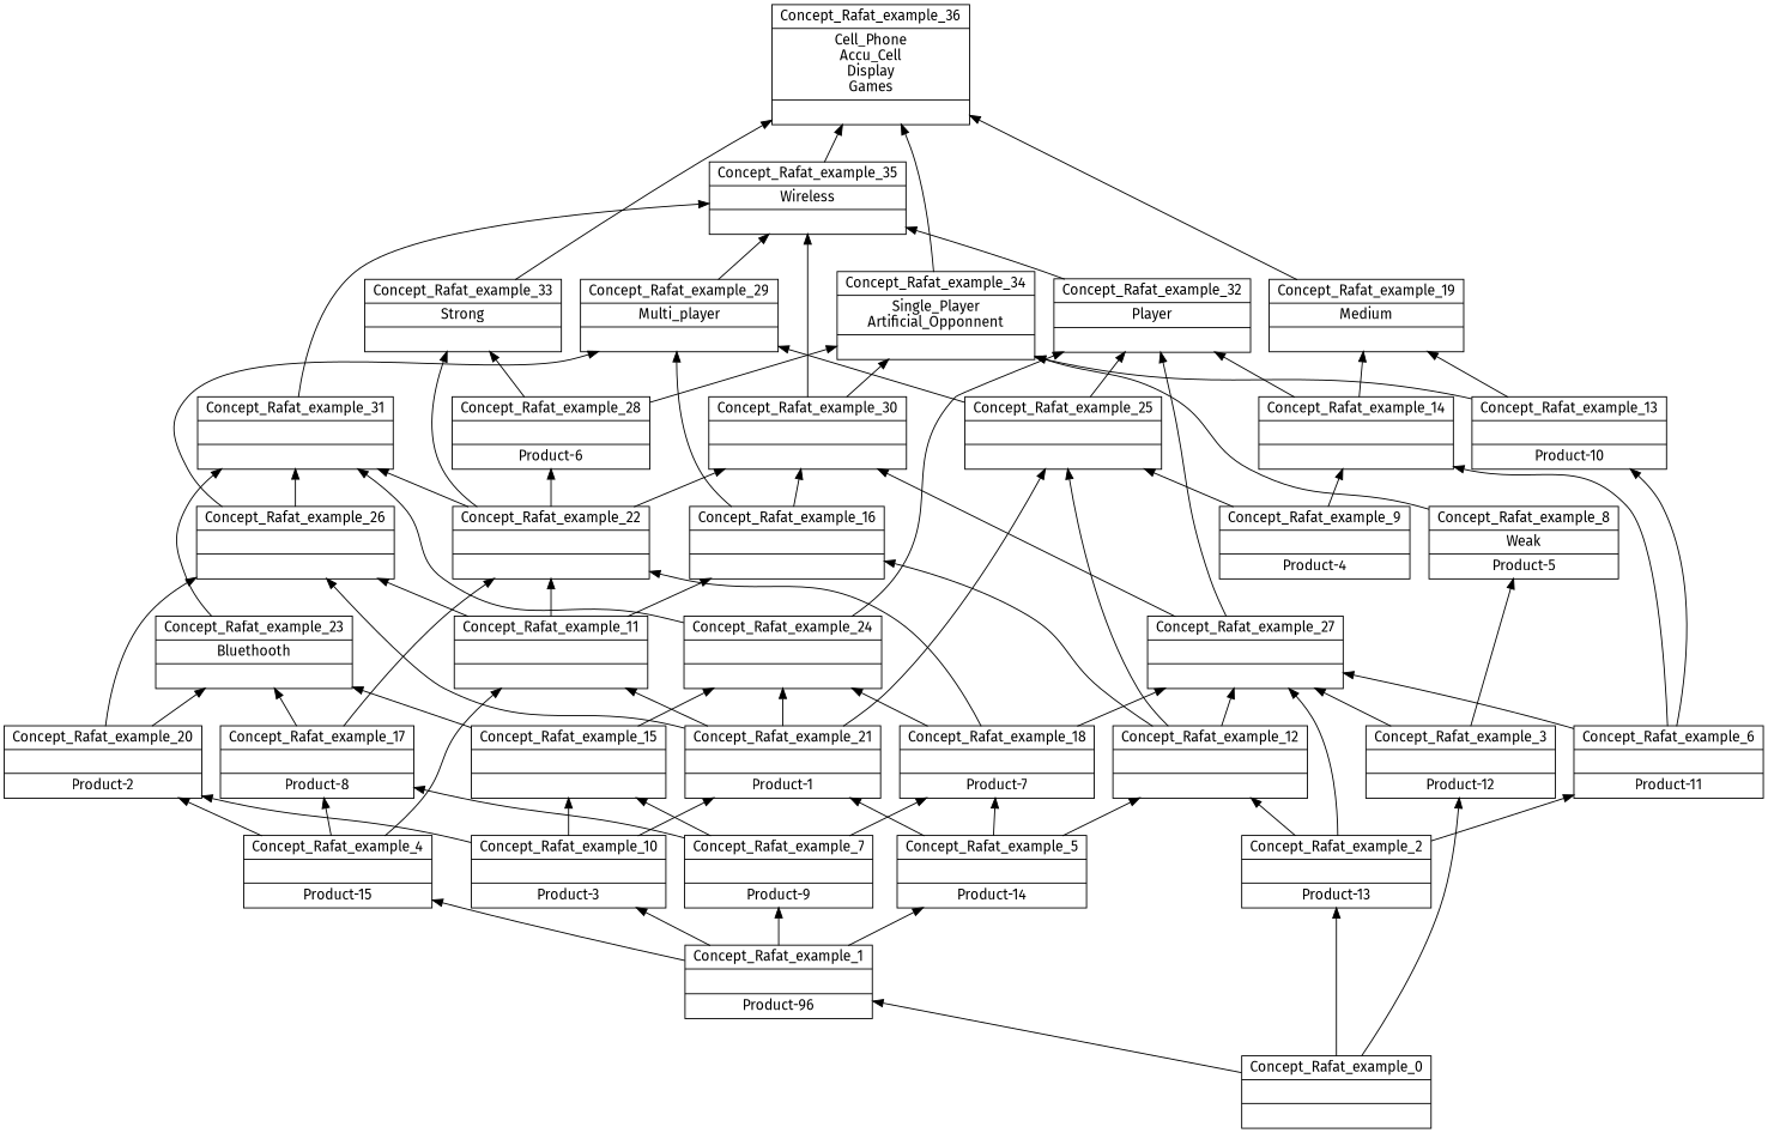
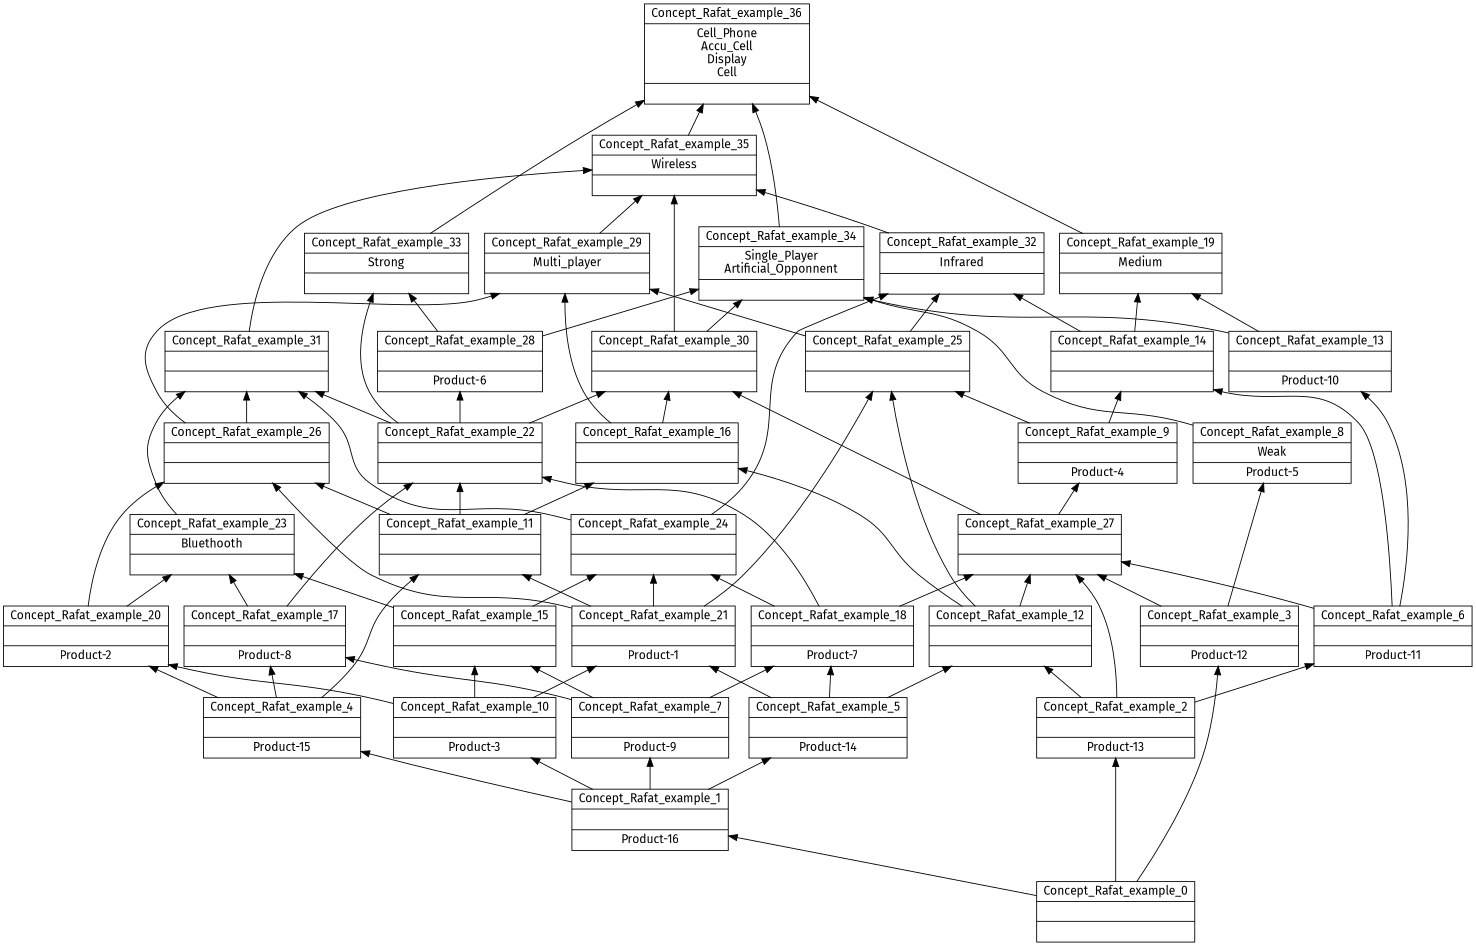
  digraph {
    fontname="Fira Sans"
    rankdir=BT
    node [fontname="Fira Sans" shape=record]
    edge [fontname="Fira Sans"]
-   n1 [label="{Concept_Rafat_example_36|Cell_Phone\nAccu_Cell\nDisplay\nGames\n|}"]
+   n1 [label="{Concept_Rafat_example_36|Cell_Phone\nAccu_Cell\nDisplay\nCell\n|}"]
    n2 [label="{Concept_Rafat_example_35|Wireless\n|}"]
-   n3 [label="{Concept_Rafat_example_32|Player\n|}"]
+   n3 [label="{Concept_Rafat_example_32|Infrared\n|}"]
    n4 [label="{Concept_Rafat_example_15||}"]
    n5 [label="{Concept_Rafat_example_23|Bluethooth\n|}"]
    n6 [label="{Concept_Rafat_example_24||}"]
    n7 [label="{Concept_Rafat_example_31||}"]
    n8 [label="{Concept_Rafat_example_33|Strong\n|}"]
    n9 [label="{Concept_Rafat_example_0||}"]
    n10 [label="{Concept_Rafat_example_3||Product-12\n}"]
    n11 [label="{Concept_Rafat_example_2||Product-13\n}"]
-   n12 [label="{Concept_Rafat_example_1||Product-96\n}"]
+   n12 [label="{Concept_Rafat_example_1||Product-16\n}"]
    n13 [label="{Concept_Rafat_example_14||}"]
    n14 [label="{Concept_Rafat_example_19|Medium\n|}"]
    n15 [label="{Concept_Rafat_example_8|Weak\n|Product-5\n}"]
    n16 [label="{Concept_Rafat_example_27||}"]
    n17 [label="{Concept_Rafat_example_34|Single_Player\nArtificial_Opponnent\n|}"]
    n18 [label="{Concept_Rafat_example_10||Product-3\n}"]
    n19 [label="{Concept_Rafat_example_21||Product-1\n}"]
    n20 [label="{Concept_Rafat_example_20||Product-2\n}"]
    n21 [label="{Concept_Rafat_example_25||}"]
    n22 [label="{Concept_Rafat_example_26||}"]
    n23 [label="{Concept_Rafat_example_9||Product-4\n}"]
    n24 [label="{Concept_Rafat_example_29|Multi_player\n|}"]
    n25 [label="{Concept_Rafat_example_6||Product-11\n}"]
    n26 [label="{Concept_Rafat_example_12||}"]
    n27 [label="{Concept_Rafat_example_13||Product-10\n}"]
    n28 [label="{Concept_Rafat_example_5||Product-14\n}"]
    n29 [label="{Concept_Rafat_example_7||Product-9\n}"]
    n30 [label="{Concept_Rafat_example_4||Product-15\n}"]
    n31 [label="{Concept_Rafat_example_18||Product-7\n}"]
    n32 [label="{Concept_Rafat_example_11||}"]
    n33 [label="{Concept_Rafat_example_17||Product-8\n}"]
    n34 [label="{Concept_Rafat_example_22||}"]
    n35 [label="{Concept_Rafat_example_16||}"]
    n36 [label="{Concept_Rafat_example_30||}"]
    n37 [label="{Concept_Rafat_example_28||Product-6\n}"]
    subgraph sub_1 {
      label=Rafat_example
      n1
      n2
      n3
      n4
      n5
      n6
      n7
      n8
      n9
      n10
      n11
      n12
      n13
      n14
      n15
      n16
      n17
      n18
      n19
      n20
      n21
      n22
      n23
      n24
      n25
      n26
      n27
      n28
      n29
      n30
      n31
      n32
      n33
      n34
      n35
      n36
      n37
    }
    n2 -> n1
    n3 -> n2
    n4 -> n5
    n4 -> n6
    n5 -> n7
    n6 -> n3
    n6 -> n7
    n7 -> n2
    n8 -> n1
    n9 -> n10
    n9 -> n11
    n9 -> n12
    n10 -> n15
    n10 -> n16
    n11 -> n16
    n11 -> n25
    n11 -> n26
    n12 -> n18
    n12 -> n28
    n12 -> n29
    n12 -> n30
    n13 -> n3
    n13 -> n14
    n14 -> n1
    n15 -> n17
-   n16 -> n3
+   n16 -> n23
    n16 -> n36
    n17 -> n1
    n18 -> n4
    n18 -> n19
    n18 -> n20
    n19 -> n6
    n19 -> n21
    n19 -> n22
    n19 -> n32
    n20 -> n5
    n20 -> n22
    n21 -> n3
    n21 -> n24
    n22 -> n7
    n22 -> n24
    n23 -> n13
    n23 -> n21
    n24 -> n2
    n25 -> n13
    n25 -> n16
    n25 -> n27
    n26 -> n16
    n26 -> n21
    n26 -> n35
    n27 -> n14
    n27 -> n17
    n28 -> n19
    n28 -> n26
    n28 -> n31
    n29 -> n4
    n29 -> n31
    n29 -> n33
    n30 -> n20
    n30 -> n32
    n30 -> n33
    n31 -> n6
    n31 -> n16
    n31 -> n34
    n32 -> n22
    n32 -> n34
    n32 -> n35
    n33 -> n5
    n33 -> n34
    n34 -> n7
    n34 -> n8
    n34 -> n36
    n34 -> n37
    n35 -> n24
    n35 -> n36
    n36 -> n2
    n36 -> n17
    n37 -> n8
    n37 -> n17
  }
